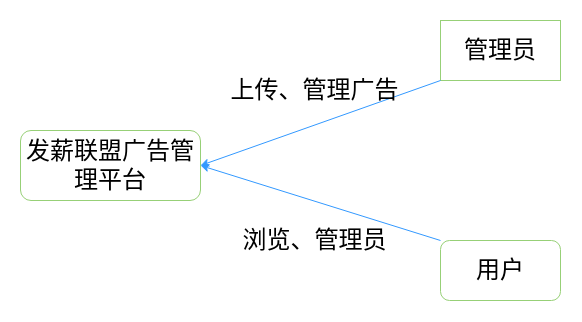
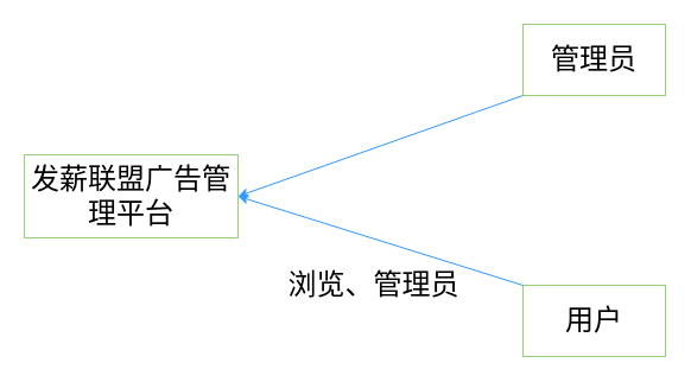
  <mxCell id="0" />
  <mxCell id="1" parent="0" />
- <mxCell id="2" value="&lt;font style=&quot;font-size: 24px;&quot;&gt;发薪联盟广告管理平台&lt;/font&gt;" style="rounded=1;whiteSpace=wrap;html=1;strokeColor=#97D077;" vertex="1" parent="1"><mxGeometry x="20" y="130" width="180" height="70" as="geometry" /></mxCell>
+ <mxCell id="2" value="&lt;font style=&quot;font-size: 24px;&quot;&gt;发薪联盟广告管理平台&lt;/font&gt;" style="whiteSpace=wrap;html=1;strokeColor=#97D077;rounded=0;" vertex="1" parent="1"><mxGeometry x="20" y="130" width="180" height="70" as="geometry" /></mxCell>
  <mxCell id="3" value="&lt;font style=&quot;font-size: 24px;&quot;&gt;管理员&lt;/font&gt;" style="rounded=0;whiteSpace=wrap;html=1;strokeColor=#97D077;" vertex="1" parent="1"><mxGeometry x="440" y="20" width="120" height="60" as="geometry" /></mxCell>
- <mxCell id="4" value="&lt;font style=&quot;font-size: 24px;&quot;&gt;用户&lt;/font&gt;" style="whiteSpace=wrap;html=1;strokeColor=#97D077;rounded=1;" vertex="1" parent="1"><mxGeometry x="440" y="240" width="120" height="60" as="geometry" /></mxCell>
+ <mxCell id="4" value="&lt;font style=&quot;font-size: 24px;&quot;&gt;用户&lt;/font&gt;" style="rounded=0;whiteSpace=wrap;html=1;strokeColor=#97D077;" vertex="1" parent="1"><mxGeometry x="440" y="240" width="120" height="60" as="geometry" /></mxCell>
  <mxCell id="5" value="" style="endArrow=classic;html=1;rounded=0;fontSize=24;exitX=0;exitY=1;exitDx=0;exitDy=0;entryX=1;entryY=0.5;entryDx=0;entryDy=0;strokeColor=#3399FF;" edge="1" parent="1" source="3" target="2"><mxGeometry width="50" height="50" relative="1" as="geometry"><mxPoint x="270" y="240" as="sourcePoint" /><mxPoint x="320" y="190" as="targetPoint" /></mxGeometry></mxCell>
- <mxCell id="6" value="上传、管理广告" style="text;html=1;align=center;verticalAlign=middle;resizable=0;points=[];autosize=1;strokeColor=none;fillColor=none;fontSize=24;" vertex="1" parent="1"><mxGeometry x="219" y="70" width="190" height="40" as="geometry" /></mxCell>
  <mxCell id="7" value="" style="endArrow=classic;html=1;rounded=0;fontSize=24;strokeColor=#3399FF;exitX=0;exitY=0;exitDx=0;exitDy=0;entryX=1;entryY=0.5;entryDx=0;entryDy=0;" edge="1" parent="1" source="4" target="2"><mxGeometry width="50" height="50" relative="1" as="geometry"><mxPoint x="270" y="240" as="sourcePoint" /><mxPoint x="320" y="190" as="targetPoint" /></mxGeometry></mxCell>
  <mxCell id="8" value="浏览、管理员" style="text;html=1;align=center;verticalAlign=middle;resizable=0;points=[];autosize=1;strokeColor=none;fillColor=none;fontSize=24;" vertex="1" parent="1"><mxGeometry x="219" y="220" width="190" height="40" as="geometry" /></mxCell>
